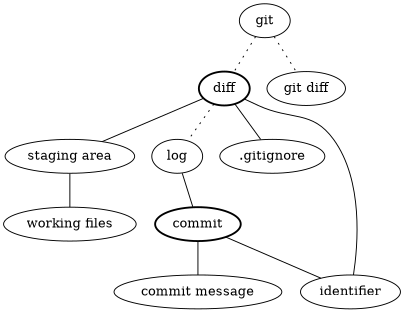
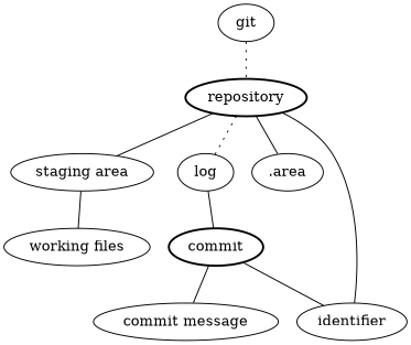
  graph {
    edge [style=solid]
-   repository [style=bold label=diff]
+   repository [style=bold]
    "staging area"
    log
-   ".gitignore"
+   ".gitignore" [label=".area"]
    identifier
    commit [style=bold]
    "commit message"
    "working files"
    git
-   "git diff"
    repository -- "staging area"
    repository -- log [style=dotted]
    repository -- ".gitignore"
    repository -- identifier
    "staging area" -- "working files"
    log -- commit
    commit -- identifier
    commit -- "commit message"
    git -- repository [style=dotted]
-   git -- "git diff" [style=dotted]
  }
